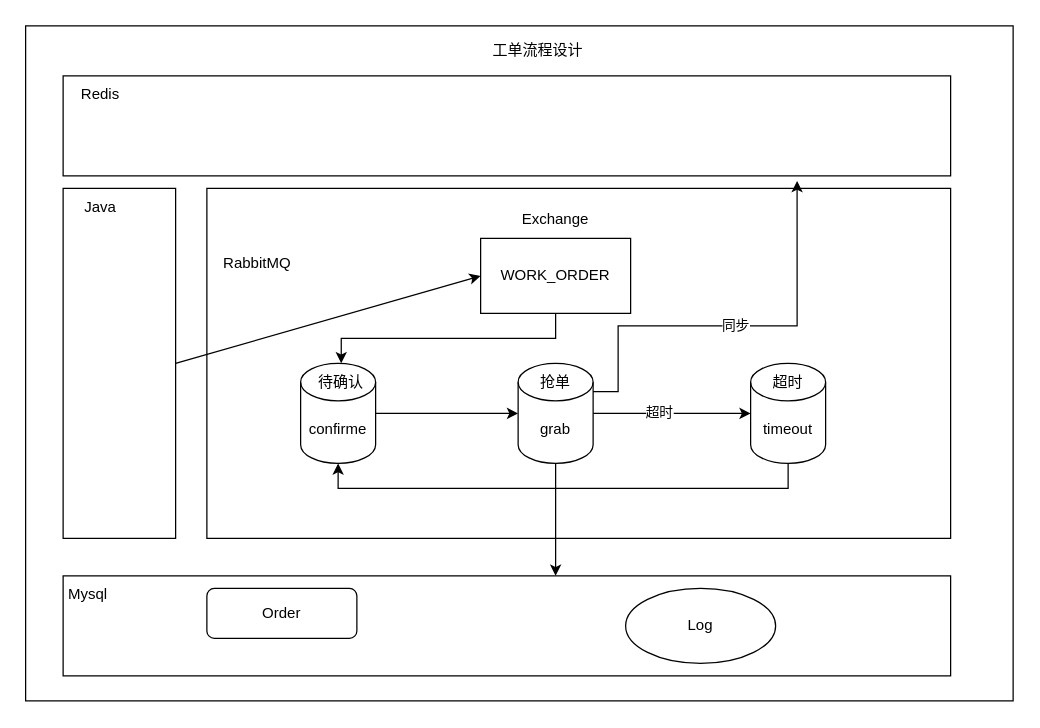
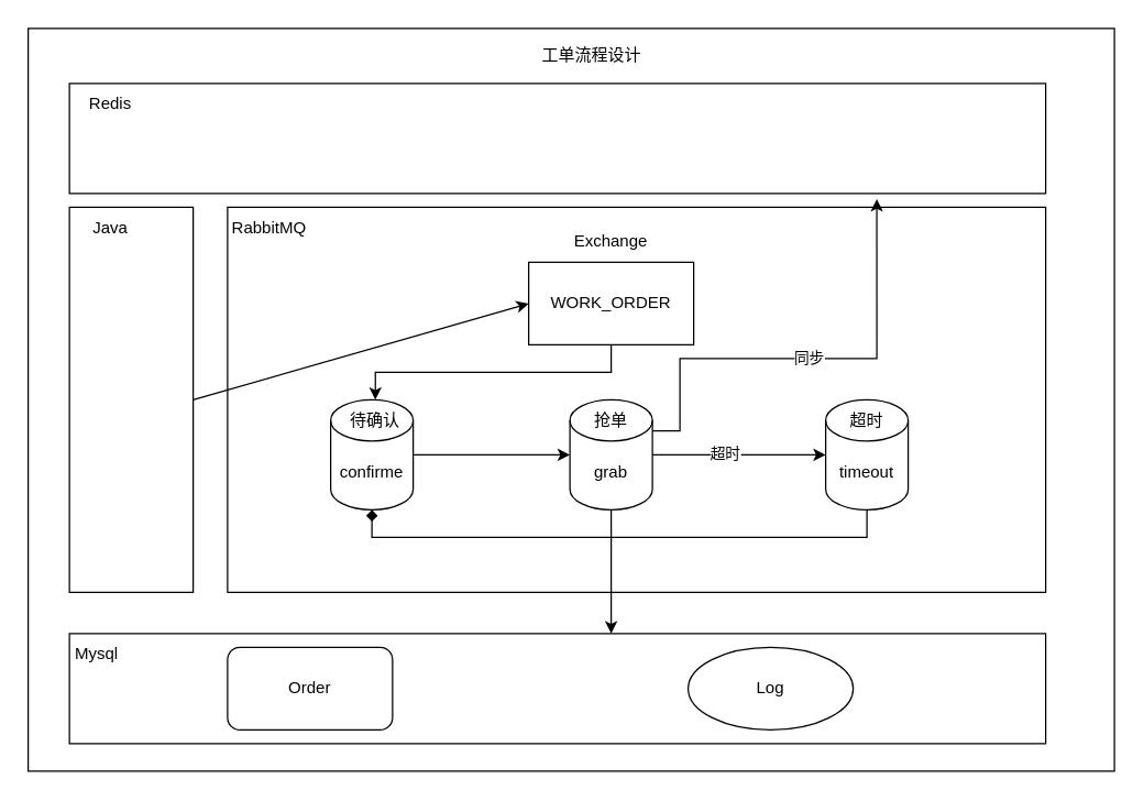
  <mxCell id="0" />
  <mxCell id="1" parent="0" />
  <mxCell id="2" value="" style="rounded=0;whiteSpace=wrap;html=1;" vertex="1" parent="1"><mxGeometry x="20" y="20" width="790" height="540" as="geometry" /></mxCell>
  <mxCell id="3" value="工单流程设计" style="text;html=1;strokeColor=none;fillColor=none;align=center;verticalAlign=middle;whiteSpace=wrap;rounded=0;" vertex="1" parent="1"><mxGeometry x="370" y="30" width="120" height="20" as="geometry" /></mxCell>
  <mxCell id="4" value="" style="group" vertex="1" connectable="0" parent="1"><mxGeometry x="165" y="150" width="595" height="280" as="geometry" /></mxCell>
  <mxCell id="5" value="" style="rounded=0;whiteSpace=wrap;html=1;" vertex="1" parent="4"><mxGeometry width="595" height="280" as="geometry" /></mxCell>
- <mxCell id="6" value="RabbitMQ" style="text;html=1;strokeColor=none;fillColor=none;align=center;verticalAlign=middle;whiteSpace=wrap;rounded=0;" vertex="1" parent="4"><mxGeometry x="10" y="45" width="61.026" height="30" as="geometry" /></mxCell>
+ <mxCell id="6" value="RabbitMQ" style="text;html=1;strokeColor=none;fillColor=none;align=center;verticalAlign=middle;whiteSpace=wrap;rounded=0;" vertex="1" parent="4"><mxGeometry width="61.026" height="30" as="geometry" /></mxCell>
  <mxCell id="7" style="edgeStyle=orthogonalEdgeStyle;rounded=0;orthogonalLoop=1;jettySize=auto;html=1;exitX=0.5;exitY=1;exitDx=0;exitDy=0;entryX=0.5;entryY=0;entryDx=0;entryDy=0;fontColor=#000000;" edge="1" parent="4" source="8" target="17"><mxGeometry relative="1" as="geometry" /></mxCell>
  <mxCell id="8" value="WORK_ORDER" style="rounded=0;whiteSpace=wrap;html=1;" vertex="1" parent="4"><mxGeometry x="219" y="40" width="120" height="60" as="geometry" /></mxCell>
  <mxCell id="9" value="Exchange" style="text;html=1;strokeColor=none;fillColor=none;align=center;verticalAlign=middle;whiteSpace=wrap;rounded=0;" vertex="1" parent="4"><mxGeometry x="249" y="10" width="60" height="30" as="geometry" /></mxCell>
  <mxCell id="10" style="edgeStyle=orthogonalEdgeStyle;rounded=0;orthogonalLoop=1;jettySize=auto;html=1;exitX=1;exitY=0.5;exitDx=0;exitDy=0;exitPerimeter=0;fontColor=#000000;" edge="1" parent="4" source="11" target="16"><mxGeometry relative="1" as="geometry" /></mxCell>
  <mxCell id="11" value="confirme" style="shape=cylinder3;whiteSpace=wrap;html=1;boundedLbl=1;backgroundOutline=1;size=15;" vertex="1" parent="4"><mxGeometry x="75" y="140" width="60" height="80" as="geometry" /></mxCell>
- <mxCell id="12" style="edgeStyle=orthogonalEdgeStyle;rounded=0;orthogonalLoop=1;jettySize=auto;html=1;exitX=0.5;exitY=1;exitDx=0;exitDy=0;exitPerimeter=0;entryX=0.5;entryY=1;entryDx=0;entryDy=0;entryPerimeter=0;fontColor=#000000;" edge="1" parent="4" source="13" target="11"><mxGeometry relative="1" as="geometry" /></mxCell>
+ <mxCell id="12" style="edgeStyle=orthogonalEdgeStyle;rounded=0;orthogonalLoop=1;jettySize=auto;html=1;exitX=0.5;exitY=1;exitDx=0;exitDy=0;exitPerimeter=0;entryX=0.5;entryY=1;entryDx=0;entryDy=0;entryPerimeter=0;fontColor=#000000;endArrow=diamond;" edge="1" parent="4" source="13" target="11"><mxGeometry relative="1" as="geometry" /></mxCell>
  <mxCell id="13" value="timeout" style="shape=cylinder3;whiteSpace=wrap;html=1;boundedLbl=1;backgroundOutline=1;size=15;" vertex="1" parent="4"><mxGeometry x="435" y="140" width="60" height="80" as="geometry" /></mxCell>
  <mxCell id="14" style="edgeStyle=orthogonalEdgeStyle;rounded=0;orthogonalLoop=1;jettySize=auto;html=1;entryX=0;entryY=0.5;entryDx=0;entryDy=0;entryPerimeter=0;fontColor=#000000;" edge="1" parent="4" source="16" target="13"><mxGeometry relative="1" as="geometry" /></mxCell>
  <mxCell id="15" value="超时" style="edgeLabel;html=1;align=center;verticalAlign=middle;resizable=0;points=[];fontColor=#000000;" vertex="1" connectable="0" parent="14"><mxGeometry x="-0.175" y="2" relative="1" as="geometry"><mxPoint as="offset" /></mxGeometry></mxCell>
  <mxCell id="16" value="&lt;font face=&quot;arial, sans-serif&quot; style=&quot;background-color: rgb(255 , 255 , 255)&quot;&gt;grab&lt;/font&gt;" style="shape=cylinder3;whiteSpace=wrap;html=1;boundedLbl=1;backgroundOutline=1;size=15;" vertex="1" parent="4"><mxGeometry x="249" y="140" width="60" height="80" as="geometry" /></mxCell>
  <mxCell id="17" value="待确认" style="text;html=1;strokeColor=none;fillColor=none;align=center;verticalAlign=middle;whiteSpace=wrap;rounded=0;" vertex="1" parent="4"><mxGeometry x="75" y="140" width="65" height="30" as="geometry" /></mxCell>
  <mxCell id="18" value="抢单" style="text;html=1;strokeColor=none;fillColor=none;align=center;verticalAlign=middle;whiteSpace=wrap;rounded=0;" vertex="1" parent="4"><mxGeometry x="249" y="140" width="60" height="30" as="geometry" /></mxCell>
  <mxCell id="19" value="超时" style="text;html=1;strokeColor=none;fillColor=none;align=center;verticalAlign=middle;whiteSpace=wrap;rounded=0;" vertex="1" parent="4"><mxGeometry x="435" y="140" width="60" height="30" as="geometry" /></mxCell>
  <mxCell id="20" value="" style="group" vertex="1" connectable="0" parent="1"><mxGeometry x="50" y="60" width="710" height="80" as="geometry" /></mxCell>
  <mxCell id="21" value="" style="rounded=0;whiteSpace=wrap;html=1;" vertex="1" parent="20"><mxGeometry width="710" height="80" as="geometry" /></mxCell>
  <mxCell id="22" value="Redis" style="text;html=1;strokeColor=none;fillColor=none;align=center;verticalAlign=middle;whiteSpace=wrap;rounded=0;" vertex="1" parent="20"><mxGeometry width="60" height="30" as="geometry" /></mxCell>
  <mxCell id="23" value="" style="group" vertex="1" connectable="0" parent="1"><mxGeometry x="50" y="150" width="90" height="280" as="geometry" /></mxCell>
  <mxCell id="24" value="" style="rounded=0;whiteSpace=wrap;html=1;" vertex="1" parent="23"><mxGeometry width="90" height="280" as="geometry" /></mxCell>
  <mxCell id="25" value="Java" style="text;html=1;strokeColor=none;fillColor=none;align=center;verticalAlign=middle;whiteSpace=wrap;rounded=0;" vertex="1" parent="23"><mxGeometry width="60" height="30" as="geometry" /></mxCell>
  <mxCell id="26" value="" style="endArrow=classic;html=1;rounded=0;fontColor=#000000;entryX=0;entryY=0.5;entryDx=0;entryDy=0;" edge="1" parent="23" target="8"><mxGeometry width="50" height="50" relative="1" as="geometry"><mxPoint x="90" y="140" as="sourcePoint" /><mxPoint x="120" y="110" as="targetPoint" /></mxGeometry></mxCell>
  <mxCell id="27" value="" style="group" vertex="1" connectable="0" parent="1"><mxGeometry x="40" y="460" width="720" height="80" as="geometry" /></mxCell>
  <mxCell id="28" value="" style="rounded=0;whiteSpace=wrap;html=1;" vertex="1" parent="27"><mxGeometry x="10" width="710" height="80" as="geometry" /></mxCell>
  <mxCell id="29" value="Mysql" style="text;html=1;strokeColor=none;fillColor=none;align=center;verticalAlign=middle;whiteSpace=wrap;rounded=0;" vertex="1" parent="27"><mxGeometry width="60" height="30" as="geometry" /></mxCell>
- <mxCell id="30" value="Order" style="rounded=1;whiteSpace=wrap;html=1;labelBackgroundColor=#FFFFFF;fontColor=#000000;" vertex="1" parent="27"><mxGeometry x="125" y="10" width="120" height="40" as="geometry" /></mxCell>
+ <mxCell id="30" value="Order" style="rounded=1;whiteSpace=wrap;html=1;labelBackgroundColor=#FFFFFF;fontColor=#000000;" vertex="1" parent="27"><mxGeometry x="125" y="10" width="120" height="60" as="geometry" /></mxCell>
  <mxCell id="31" value="Log" style="ellipse;whiteSpace=wrap;html=1;labelBackgroundColor=#FFFFFF;fontColor=#000000;" vertex="1" parent="27"><mxGeometry x="460" y="10" width="120" height="60" as="geometry" /></mxCell>
  <mxCell id="32" style="edgeStyle=orthogonalEdgeStyle;rounded=0;orthogonalLoop=1;jettySize=auto;html=1;exitX=0.5;exitY=1;exitDx=0;exitDy=0;exitPerimeter=0;fontColor=#000000;" edge="1" parent="1" source="16"><mxGeometry relative="1" as="geometry"><mxPoint x="444" y="460" as="targetPoint" /></mxGeometry></mxCell>
  <mxCell id="33" value="同步" style="edgeStyle=orthogonalEdgeStyle;rounded=0;orthogonalLoop=1;jettySize=auto;html=1;exitX=1;exitY=0.75;exitDx=0;exitDy=0;entryX=0.827;entryY=1.05;entryDx=0;entryDy=0;entryPerimeter=0;fontColor=#000000;" edge="1" parent="1" source="18" target="21"><mxGeometry relative="1" as="geometry"><Array as="points"><mxPoint x="494" y="313" /><mxPoint x="494" y="260" /><mxPoint x="637" y="260" /></Array></mxGeometry></mxCell>
